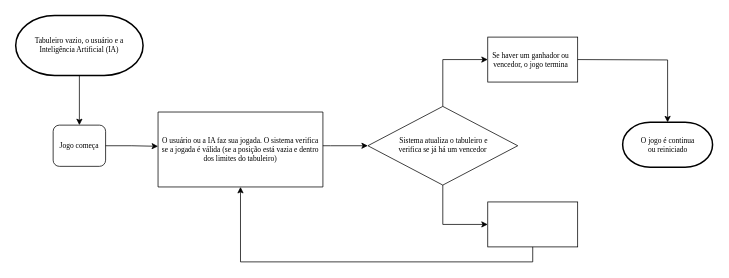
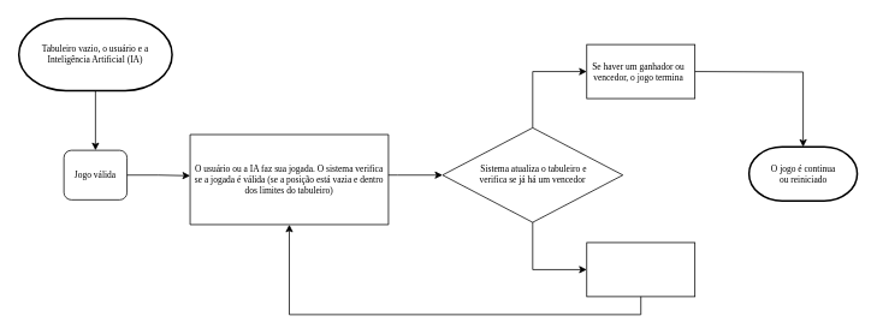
  <mxCell id="0" />
  <mxCell id="1" parent="0" />
  <mxCell id="2" style="edgeStyle=orthogonalEdgeStyle;rounded=0;orthogonalLoop=1;jettySize=auto;html=1;entryX=0.5;entryY=0;entryDx=0;entryDy=0;" edge="1" parent="1" source="3" target="5"><mxGeometry relative="1" as="geometry" /></mxCell>
  <mxCell id="3" value="" style="strokeWidth=2;html=1;shape=mxgraph.flowchart.terminator;whiteSpace=wrap;fontSize=10;fontStyle=0;fontFamily=Times New Roman;verticalAlign=middle;" parent="1" vertex="1"><mxGeometry x="20" y="20.25" width="170" height="80" as="geometry" /></mxCell>
  <mxCell id="4" value="Tabuleiro vazio, o usuário e a Inteligência Artificial (IA)" style="text;html=1;strokeColor=none;fillColor=none;align=center;verticalAlign=middle;whiteSpace=wrap;rounded=0;fontSize=10;fontStyle=0;fontFamily=Times New Roman;" parent="1" vertex="1"><mxGeometry x="25" y="47.75" width="160" height="25" as="geometry" /></mxCell>
  <mxCell id="5" value="" style="rounded=1;whiteSpace=wrap;html=1;fontSize=10;fontStyle=0;fontFamily=Times New Roman;verticalAlign=middle;" parent="1" vertex="1"><mxGeometry x="70" y="166.5" width="70" height="55" as="geometry" /></mxCell>
- <mxCell id="6" value="Jogo começa" style="text;html=1;strokeColor=none;fillColor=none;align=center;verticalAlign=middle;whiteSpace=wrap;rounded=0;fontSize=10;fontStyle=0;fontFamily=Times New Roman;" parent="1" vertex="1"><mxGeometry x="75" y="179" width="60" height="30" as="geometry" /></mxCell>
+ <mxCell id="6" value="Jogo válida" style="text;html=1;strokeColor=none;fillColor=none;align=center;verticalAlign=middle;whiteSpace=wrap;rounded=0;fontSize=10;fontStyle=0;fontFamily=Times New Roman;" parent="1" vertex="1"><mxGeometry x="75" y="179" width="60" height="30" as="geometry" /></mxCell>
  <mxCell id="7" style="edgeStyle=orthogonalEdgeStyle;rounded=0;orthogonalLoop=1;jettySize=auto;html=1;entryX=0;entryY=0.5;entryDx=0;entryDy=0;" edge="1" parent="1" source="9" target="14"><mxGeometry relative="1" as="geometry" /></mxCell>
  <mxCell id="8" style="edgeStyle=orthogonalEdgeStyle;rounded=0;orthogonalLoop=1;jettySize=auto;html=1;entryX=0;entryY=0.5;entryDx=0;entryDy=0;" edge="1" parent="1" source="9" target="12"><mxGeometry relative="1" as="geometry" /></mxCell>
  <mxCell id="9" value="" style="rhombus;whiteSpace=wrap;html=1;fontSize=10;fontStyle=0;fontFamily=Times New Roman;verticalAlign=middle;" parent="1" vertex="1"><mxGeometry x="490" y="141.5" width="200" height="105" as="geometry" /></mxCell>
  <mxCell id="10" value="&amp;nbsp;Sistema atualiza o tabuleiro e verifica se já há um vencedor" style="text;html=1;strokeColor=none;fillColor=none;align=center;verticalAlign=middle;whiteSpace=wrap;rounded=0;fontSize=10;fontStyle=0;fontFamily=Times New Roman;" parent="1" vertex="1"><mxGeometry x="525" y="182.75" width="130" height="20" as="geometry" /></mxCell>
  <mxCell id="11" value="" style="rounded=0;whiteSpace=wrap;html=1;fontSize=10;fontStyle=0;fontFamily=Times New Roman;verticalAlign=middle;" parent="1" vertex="1"><mxGeometry x="650" y="49" width="120" height="60" as="geometry" /></mxCell>
  <mxCell id="12" value="" style="rounded=0;whiteSpace=wrap;html=1;fontSize=10;fontStyle=0;fontFamily=Times New Roman;verticalAlign=middle;" parent="1" vertex="1"><mxGeometry x="650" y="269" width="120" height="60" as="geometry" /></mxCell>
  <mxCell id="13" style="edgeStyle=orthogonalEdgeStyle;rounded=0;orthogonalLoop=1;jettySize=auto;html=1;" edge="1" parent="1" target="15"><mxGeometry relative="1" as="geometry"><mxPoint x="770" y="79" as="sourcePoint" /></mxGeometry></mxCell>
  <mxCell id="14" value="Se haver um ganhador ou vencedor, o jogo termina" style="text;html=1;strokeColor=none;fillColor=none;align=center;verticalAlign=middle;whiteSpace=wrap;rounded=0;fontSize=10;fontStyle=0;fontFamily=Times New Roman;" parent="1" vertex="1"><mxGeometry x="650" y="57.75" width="115" height="42.5" as="geometry" /></mxCell>
  <mxCell id="15" value="" style="strokeWidth=2;html=1;shape=mxgraph.flowchart.terminator;whiteSpace=wrap;" parent="1" vertex="1"><mxGeometry x="830" y="162.75" width="120" height="60" as="geometry" /></mxCell>
  <mxCell id="16" value="O jogo é continua ou reiniciado" style="text;html=1;strokeColor=none;fillColor=none;align=center;verticalAlign=middle;whiteSpace=wrap;rounded=0;fontSize=10;fontStyle=0;fontFamily=Times New Roman;" parent="1" vertex="1"><mxGeometry x="847.5" y="177.75" width="85" height="30" as="geometry" /></mxCell>
  <mxCell id="17" value="" style="swimlane;startSize=0;" vertex="1" parent="1"><mxGeometry x="210" y="149" width="220" height="100" as="geometry" /></mxCell>
  <mxCell id="18" value="O usuário ou a IA faz sua jogada. O sistema verifica se a jogada é válida (se a posição está vazia e dentro dos limites do tabuleiro)" style="text;html=1;strokeColor=none;fillColor=none;align=center;verticalAlign=middle;whiteSpace=wrap;rounded=0;fontSize=10;fontStyle=0;fontFamily=Times New Roman;" parent="17" vertex="1"><mxGeometry y="10" width="220" height="80" as="geometry" /></mxCell>
  <mxCell id="19" style="edgeStyle=orthogonalEdgeStyle;rounded=0;orthogonalLoop=1;jettySize=auto;html=1;entryX=0.364;entryY=1;entryDx=0;entryDy=0;entryPerimeter=0;exitX=0.5;exitY=1;exitDx=0;exitDy=0;" edge="1" parent="1" source="12"><mxGeometry relative="1" as="geometry"><mxPoint x="739.92" y="329" as="sourcePoint" /><mxPoint x="320" y="249" as="targetPoint" /><Array as="points"><mxPoint x="710" y="349" /><mxPoint x="320" y="349" /></Array></mxGeometry></mxCell>
  <mxCell id="20" style="edgeStyle=orthogonalEdgeStyle;rounded=0;orthogonalLoop=1;jettySize=auto;html=1;" edge="1" parent="1" source="18" target="9"><mxGeometry relative="1" as="geometry"><Array as="points"><mxPoint x="440" y="194" /><mxPoint x="440" y="194" /></Array></mxGeometry></mxCell>
  <mxCell id="21" style="edgeStyle=orthogonalEdgeStyle;rounded=0;orthogonalLoop=1;jettySize=auto;html=1;entryX=0;entryY=0.447;entryDx=0;entryDy=0;entryPerimeter=0;" edge="1" parent="1" source="5" target="18"><mxGeometry relative="1" as="geometry" /></mxCell>
